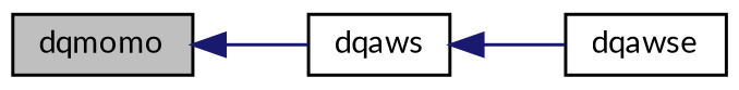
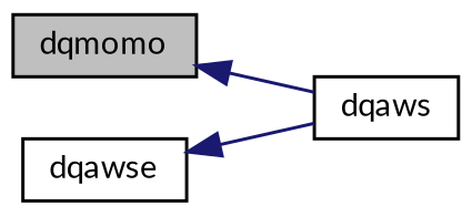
  digraph {
    fontname=Lato
    rankdir=LR
    node [color=black fillcolor=white fontname=Lato fontsize=10 shape=record style=filled]
    edge [color=midnightblue dir=back fontname=Lato fontsize=10 labelfontname=Helvetica labelfontsize=10 style=solid]
    n1 [fillcolor=grey75 fontcolor=black height=0.2 label=dqmomo width=0.4]
    n2 [height=0.2 label=dqaws width=0.4]
    n3 [height=0.2 label=dqawse width=0.4]
    n1 -> n2
-   n2 -> n3
+   n3 -> n2
  }
